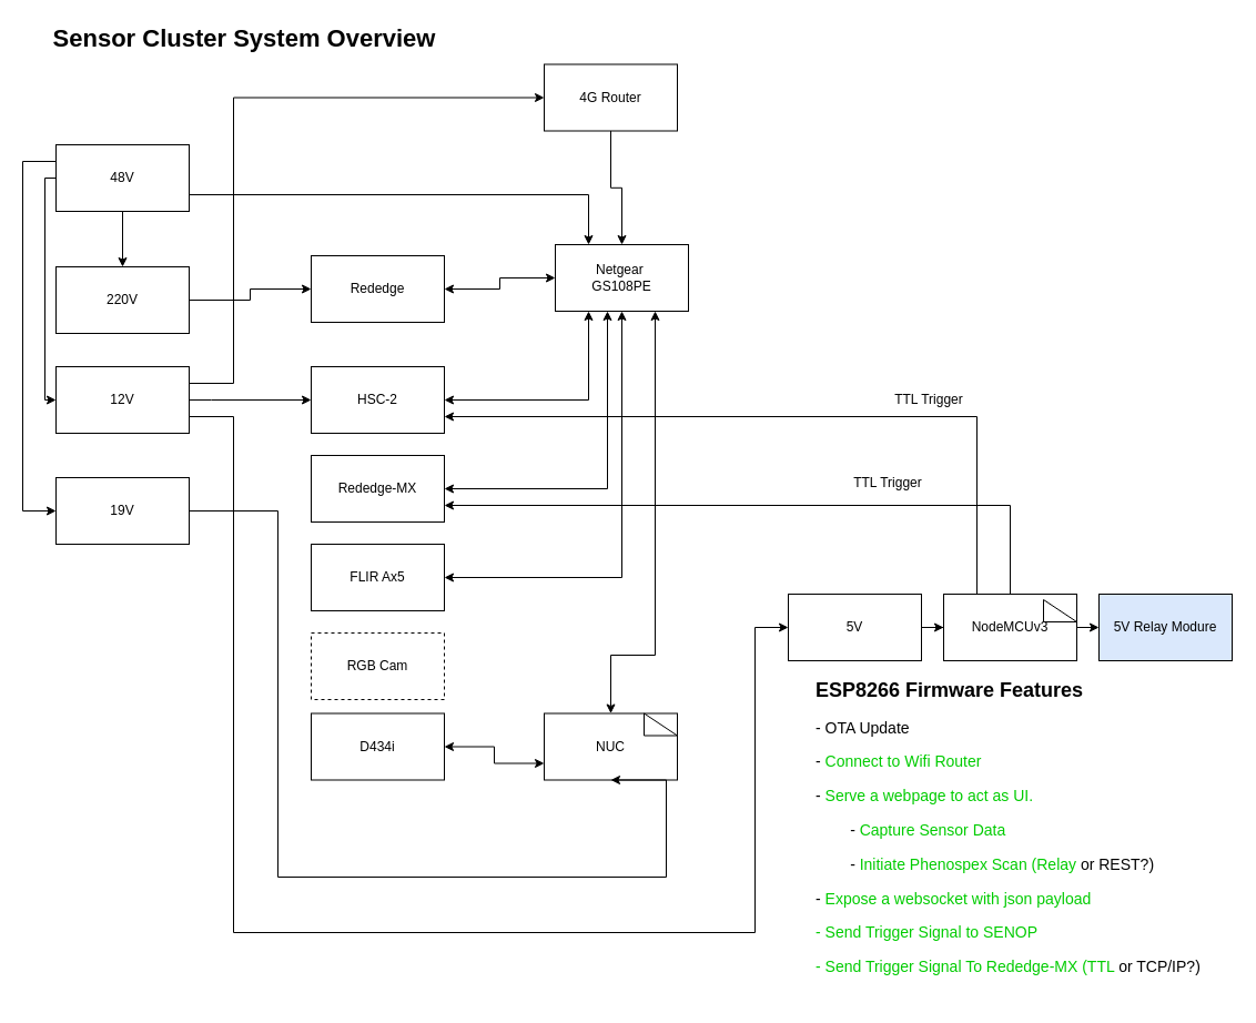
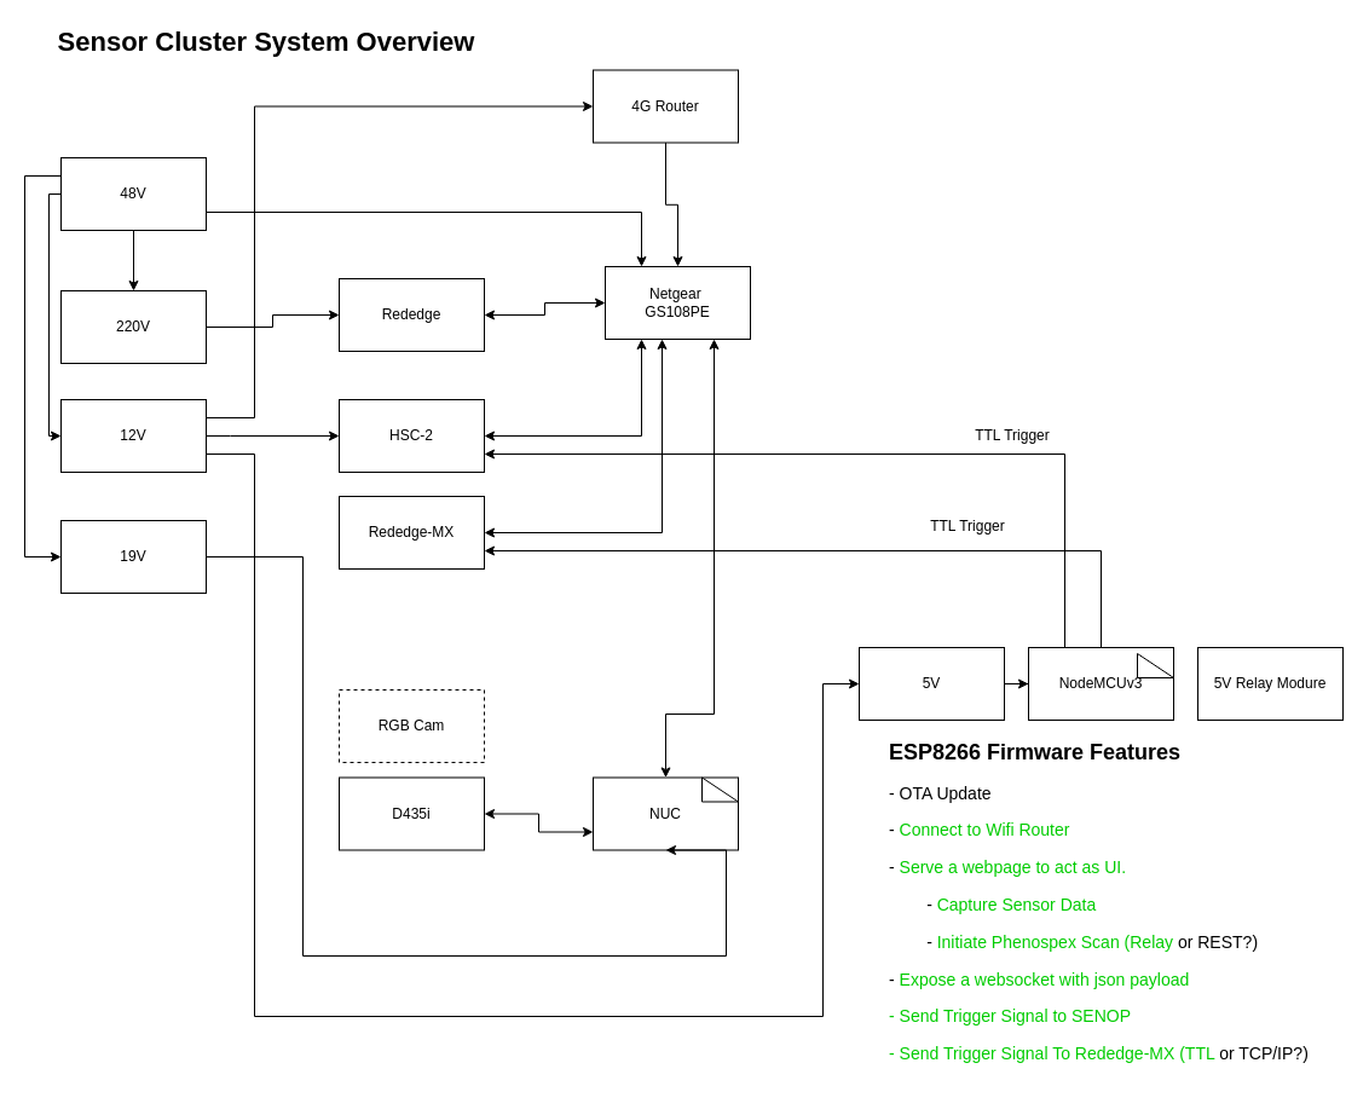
  <mxCell id="0" />
  <mxCell id="1" parent="0" />
  <mxCell id="2" style="edgeStyle=orthogonalEdgeStyle;rounded=0;orthogonalLoop=1;jettySize=auto;html=1;exitX=1;exitY=0.5;exitDx=0;exitDy=0;entryX=0.25;entryY=1;entryDx=0;entryDy=0;startArrow=classic;startFill=1;" parent="1" source="3" target="9" edge="1"><mxGeometry relative="1" as="geometry"><Array as="points"><mxPoint x="530" y="360" /></Array></mxGeometry></mxCell>
  <mxCell id="3" value="HSC-2" style="rounded=0;whiteSpace=wrap;html=1;" parent="1" vertex="1"><mxGeometry x="280" y="330" width="120" height="60" as="geometry" /></mxCell>
  <mxCell id="4" style="edgeStyle=orthogonalEdgeStyle;rounded=0;orthogonalLoop=1;jettySize=auto;html=1;exitX=1;exitY=0.5;exitDx=0;exitDy=0;startArrow=classic;startFill=1;" parent="1" source="5" target="9" edge="1"><mxGeometry relative="1" as="geometry"><mxPoint x="540" y="330" as="targetPoint" /><Array as="points"><mxPoint x="547" y="440" /></Array></mxGeometry></mxCell>
  <mxCell id="5" value="Rededge-MX" style="rounded=0;whiteSpace=wrap;html=1;" parent="1" vertex="1"><mxGeometry x="280" y="410" width="120" height="60" as="geometry" /></mxCell>
- <mxCell id="6" value="FLIR Ax5" style="rounded=0;whiteSpace=wrap;html=1;" parent="1" vertex="1"><mxGeometry x="280" y="490" width="120" height="60" as="geometry" /></mxCell>
- <mxCell id="7" value="D434i" style="rounded=0;whiteSpace=wrap;html=1;" parent="1" vertex="1"><mxGeometry x="280" y="642.5" width="120" height="60" as="geometry" /></mxCell>
- <mxCell id="8" style="edgeStyle=orthogonalEdgeStyle;rounded=0;orthogonalLoop=1;jettySize=auto;html=1;startArrow=classic;startFill=1;" parent="1" source="9" target="6" edge="1"><mxGeometry relative="1" as="geometry"><Array as="points"><mxPoint x="560" y="520" /></Array></mxGeometry></mxCell>
+ <mxCell id="7" value="D435i" style="rounded=0;whiteSpace=wrap;html=1;" parent="1" vertex="1"><mxGeometry x="280" y="642.5" width="120" height="60" as="geometry" /></mxCell>
  <mxCell id="9" value="Netgear&amp;nbsp;&lt;br&gt;GS108PE" style="rounded=0;whiteSpace=wrap;html=1;" parent="1" vertex="1"><mxGeometry x="500" y="220" width="120" height="60" as="geometry" /></mxCell>
  <mxCell id="10" style="edgeStyle=orthogonalEdgeStyle;rounded=0;orthogonalLoop=1;jettySize=auto;html=1;exitX=0;exitY=0.75;exitDx=0;exitDy=0;startArrow=classic;startFill=1;" parent="1" source="12" target="7" edge="1"><mxGeometry relative="1" as="geometry" /></mxCell>
  <mxCell id="11" style="edgeStyle=orthogonalEdgeStyle;rounded=0;orthogonalLoop=1;jettySize=auto;html=1;startArrow=classic;startFill=1;exitX=0.5;exitY=0;exitDx=0;exitDy=0;" parent="1" source="12" edge="1"><mxGeometry relative="1" as="geometry"><mxPoint x="410" y="717.5" as="sourcePoint" /><Array as="points"><mxPoint x="550" y="590" /><mxPoint x="590" y="590" /></Array><mxPoint x="590" y="280" as="targetPoint" /></mxGeometry></mxCell>
  <mxCell id="12" value="NUC" style="rounded=0;whiteSpace=wrap;html=1;" parent="1" vertex="1"><mxGeometry x="490" y="642.5" width="120" height="60" as="geometry" /></mxCell>
  <mxCell id="13" style="edgeStyle=orthogonalEdgeStyle;rounded=0;orthogonalLoop=1;jettySize=auto;html=1;exitX=1;exitY=0.5;exitDx=0;exitDy=0;entryX=0;entryY=0.5;entryDx=0;entryDy=0;startArrow=classic;startFill=1;" parent="1" source="14" target="9" edge="1"><mxGeometry relative="1" as="geometry" /></mxCell>
  <mxCell id="14" value="Rededge" style="rounded=0;whiteSpace=wrap;html=1;" parent="1" vertex="1"><mxGeometry x="280" y="230" width="120" height="60" as="geometry" /></mxCell>
  <mxCell id="15" style="edgeStyle=orthogonalEdgeStyle;rounded=0;orthogonalLoop=1;jettySize=auto;html=1;exitX=1;exitY=0.5;exitDx=0;exitDy=0;entryX=0;entryY=0.5;entryDx=0;entryDy=0;" parent="1" source="16" target="14" edge="1"><mxGeometry relative="1" as="geometry" /></mxCell>
  <mxCell id="16" value="220V" style="rounded=0;whiteSpace=wrap;html=1;" parent="1" vertex="1"><mxGeometry x="50" y="240" width="120" height="60" as="geometry" /></mxCell>
  <mxCell id="17" style="edgeStyle=orthogonalEdgeStyle;rounded=0;orthogonalLoop=1;jettySize=auto;html=1;exitX=0.5;exitY=1;exitDx=0;exitDy=0;" parent="1" source="21" target="16" edge="1"><mxGeometry relative="1" as="geometry" /></mxCell>
  <mxCell id="18" style="edgeStyle=orthogonalEdgeStyle;rounded=0;orthogonalLoop=1;jettySize=auto;html=1;exitX=0;exitY=0.5;exitDx=0;exitDy=0;entryX=0;entryY=0.5;entryDx=0;entryDy=0;" parent="1" source="21" target="25" edge="1"><mxGeometry relative="1" as="geometry"><Array as="points"><mxPoint x="40" y="160" /><mxPoint x="40" y="360" /></Array></mxGeometry></mxCell>
  <mxCell id="19" style="edgeStyle=orthogonalEdgeStyle;rounded=0;orthogonalLoop=1;jettySize=auto;html=1;exitX=0;exitY=0.25;exitDx=0;exitDy=0;entryX=0;entryY=0.5;entryDx=0;entryDy=0;startArrow=none;startFill=0;" parent="1" source="21" target="27" edge="1"><mxGeometry relative="1" as="geometry"><Array as="points"><mxPoint x="20" y="145" /><mxPoint x="20" y="460" /></Array></mxGeometry></mxCell>
  <mxCell id="20" style="edgeStyle=orthogonalEdgeStyle;rounded=0;orthogonalLoop=1;jettySize=auto;html=1;exitX=1;exitY=0.75;exitDx=0;exitDy=0;entryX=0.25;entryY=0;entryDx=0;entryDy=0;startArrow=none;startFill=0;" parent="1" source="21" target="9" edge="1"><mxGeometry relative="1" as="geometry"><Array as="points"><mxPoint x="530" y="175" /></Array></mxGeometry></mxCell>
  <mxCell id="21" value="48V" style="rounded=0;whiteSpace=wrap;html=1;" parent="1" vertex="1"><mxGeometry x="50" y="130" width="120" height="60" as="geometry" /></mxCell>
  <mxCell id="22" style="edgeStyle=orthogonalEdgeStyle;rounded=0;orthogonalLoop=1;jettySize=auto;html=1;exitX=1;exitY=0.5;exitDx=0;exitDy=0;" parent="1" source="25" target="3" edge="1"><mxGeometry relative="1" as="geometry"><Array as="points"><mxPoint x="190" y="360" /><mxPoint x="190" y="360" /></Array></mxGeometry></mxCell>
  <mxCell id="23" style="edgeStyle=orthogonalEdgeStyle;rounded=0;orthogonalLoop=1;jettySize=auto;html=1;exitX=1;exitY=0.25;exitDx=0;exitDy=0;entryX=0;entryY=0.5;entryDx=0;entryDy=0;startArrow=none;startFill=0;" parent="1" source="25" target="29" edge="1"><mxGeometry relative="1" as="geometry"><Array as="points"><mxPoint x="210" y="345" /><mxPoint x="210" y="88" /><mxPoint x="490" y="88" /></Array></mxGeometry></mxCell>
  <mxCell id="24" style="edgeStyle=orthogonalEdgeStyle;rounded=0;orthogonalLoop=1;jettySize=auto;html=1;exitX=1;exitY=0.75;exitDx=0;exitDy=0;fontColor=#000000;entryX=0;entryY=0.5;entryDx=0;entryDy=0;" edge="1" parent="1" source="25" target="42"><mxGeometry relative="1" as="geometry"><mxPoint x="210" y="830" as="targetPoint" /><Array as="points"><mxPoint x="210" y="375" /><mxPoint x="210" y="840" /><mxPoint x="680" y="840" /><mxPoint x="680" y="565" /></Array></mxGeometry></mxCell>
  <mxCell id="25" value="12V" style="rounded=0;whiteSpace=wrap;html=1;" parent="1" vertex="1"><mxGeometry x="50" y="330" width="120" height="60" as="geometry" /></mxCell>
  <mxCell id="26" style="edgeStyle=orthogonalEdgeStyle;rounded=0;orthogonalLoop=1;jettySize=auto;html=1;exitX=1;exitY=0.5;exitDx=0;exitDy=0;entryX=0.5;entryY=1;entryDx=0;entryDy=0;startArrow=none;startFill=0;" parent="1" source="27" target="12" edge="1"><mxGeometry relative="1" as="geometry"><Array as="points"><mxPoint x="250" y="460" /><mxPoint x="250" y="790" /><mxPoint x="600" y="790" /></Array></mxGeometry></mxCell>
  <mxCell id="27" value="19V" style="rounded=0;whiteSpace=wrap;html=1;" parent="1" vertex="1"><mxGeometry x="50" y="430" width="120" height="60" as="geometry" /></mxCell>
  <mxCell id="28" style="edgeStyle=orthogonalEdgeStyle;rounded=0;orthogonalLoop=1;jettySize=auto;html=1;exitX=0.5;exitY=1;exitDx=0;exitDy=0;entryX=0.5;entryY=0;entryDx=0;entryDy=0;" parent="1" source="29" target="9" edge="1"><mxGeometry relative="1" as="geometry" /></mxCell>
  <mxCell id="29" value="4G Router" style="rounded=0;whiteSpace=wrap;html=1;" parent="1" vertex="1"><mxGeometry x="490" y="57.5" width="120" height="60" as="geometry" /></mxCell>
  <mxCell id="30" style="edgeStyle=orthogonalEdgeStyle;rounded=0;orthogonalLoop=1;jettySize=auto;html=1;exitX=0.5;exitY=0;exitDx=0;exitDy=0;entryX=1;entryY=0.75;entryDx=0;entryDy=0;startArrow=none;startFill=0;" parent="1" source="32" target="5" edge="1"><mxGeometry relative="1" as="geometry" /></mxCell>
- <mxCell id="31" style="edgeStyle=orthogonalEdgeStyle;rounded=0;orthogonalLoop=1;jettySize=auto;html=1;exitX=1;exitY=0.5;exitDx=0;exitDy=0;entryX=0;entryY=0.5;entryDx=0;entryDy=0;fontColor=#000000;" edge="1" parent="1" source="32" target="40"><mxGeometry relative="1" as="geometry" /></mxCell>
  <mxCell id="32" value="NodeMCUv3" style="rounded=0;whiteSpace=wrap;html=1;" parent="1" vertex="1"><mxGeometry x="850" y="535" width="120" height="60" as="geometry" /></mxCell>
  <mxCell id="33" value="RGB Cam" style="rounded=0;whiteSpace=wrap;html=1;dashed=1;" parent="1" vertex="1"><mxGeometry x="280" y="570" width="120" height="60" as="geometry" /></mxCell>
  <mxCell id="34" value="" style="verticalLabelPosition=bottom;verticalAlign=top;html=1;shape=mxgraph.basic.obtuse_triangle;dx=0;" parent="1" vertex="1"><mxGeometry x="940" y="540" width="30" height="20" as="geometry" /></mxCell>
  <mxCell id="35" value="" style="verticalLabelPosition=bottom;verticalAlign=top;html=1;shape=mxgraph.basic.obtuse_triangle;dx=0;" parent="1" vertex="1"><mxGeometry x="580" y="642.5" width="30" height="20" as="geometry" /></mxCell>
  <mxCell id="36" value="&lt;h1 style=&quot;font-size: 18px&quot;&gt;ESP8266 Firmware Features&lt;/h1&gt;&lt;h1 style=&quot;font-size: 14px&quot;&gt;&lt;p style=&quot;font-weight: 400&quot;&gt;- OTA Update&lt;/p&gt;&lt;p style=&quot;font-weight: 400&quot;&gt;- &lt;font color=&quot;#00cc00&quot; style=&quot;font-size: 14px&quot;&gt;Connect to Wifi Router&lt;/font&gt;&lt;/p&gt;&lt;p style=&quot;font-weight: 400&quot;&gt;- &lt;font color=&quot;#00cc00&quot; style=&quot;font-size: 14px&quot;&gt;Serve a webpage to act as UI.&lt;/font&gt;&lt;/p&gt;&lt;p style=&quot;font-weight: 400&quot;&gt;&lt;span&gt;&#09;&lt;/span&gt;&lt;span style=&quot;white-space: pre&quot;&gt;&#09;&lt;/span&gt;- &lt;font color=&quot;#00cc00&quot; style=&quot;font-size: 14px&quot;&gt;Capture Sensor Data&lt;/font&gt;&lt;br&gt;&lt;/p&gt;&lt;p style=&quot;font-weight: 400&quot;&gt;&lt;span style=&quot;white-space: pre&quot;&gt;&#09;&lt;/span&gt;- &lt;font color=&quot;#00cc00&quot; style=&quot;font-size: 14px&quot;&gt;Initiate Phenospex Scan (Relay&lt;/font&gt; or REST?)&lt;br&gt;&lt;/p&gt;&lt;p style=&quot;font-weight: 400&quot;&gt;- &lt;font color=&quot;#00cc00&quot; style=&quot;font-size: 14px&quot;&gt;Expose a websocket with json payload&lt;/font&gt;&lt;/p&gt;&lt;p style=&quot;font-weight: 400&quot;&gt;&lt;font color=&quot;#00cc00&quot; style=&quot;font-size: 14px&quot;&gt;- Send Trigger Signal to SENOP&lt;/font&gt;&lt;/p&gt;&lt;p style=&quot;font-weight: 400&quot;&gt;&lt;font color=&quot;#00cc00&quot; style=&quot;font-size: 14px&quot;&gt;- Send Trigger Signal To Rededge-MX (TTL &lt;/font&gt;or TCP/IP?)&lt;/p&gt;&lt;/h1&gt;" style="text;html=1;strokeColor=none;fillColor=none;spacing=5;spacingTop=-20;whiteSpace=wrap;overflow=hidden;rounded=0;" parent="1" vertex="1"><mxGeometry x="730" y="610" width="360" height="290" as="geometry" /></mxCell>
  <mxCell id="37" value="" style="edgeStyle=orthogonalEdgeStyle;rounded=0;orthogonalLoop=1;jettySize=auto;html=1;exitX=0.25;exitY=0;exitDx=0;exitDy=0;entryX=1;entryY=0.75;entryDx=0;entryDy=0;startArrow=none;startFill=0;endArrow=classic;endFill=1;" parent="1" source="32" target="3" edge="1"><mxGeometry relative="1" as="geometry"><mxPoint x="880" y="535" as="sourcePoint" /><mxPoint x="830" y="402.5" as="targetPoint" /></mxGeometry></mxCell>
  <mxCell id="38" value="TTL Trigger" style="text;html=1;strokeColor=none;fillColor=none;align=center;verticalAlign=middle;whiteSpace=wrap;rounded=0;" parent="1" vertex="1"><mxGeometry x="797" y="345" width="80" height="30" as="geometry" /></mxCell>
  <mxCell id="39" value="TTL Trigger" style="text;html=1;strokeColor=none;fillColor=none;align=center;verticalAlign=middle;whiteSpace=wrap;rounded=0;" vertex="1" parent="1"><mxGeometry x="760" y="420" width="80" height="30" as="geometry" /></mxCell>
- <mxCell id="40" value="&lt;font color=&quot;#000000&quot;&gt;5V Relay Modure&lt;/font&gt;" style="rounded=0;whiteSpace=wrap;html=1;fontColor=#00CC00;fillColor=#dae8fc;" vertex="1" parent="1"><mxGeometry x="990" y="535" width="120" height="60" as="geometry" /></mxCell>
+ <mxCell id="40" value="&lt;font color=&quot;#000000&quot;&gt;5V Relay Modure&lt;/font&gt;" style="rounded=0;whiteSpace=wrap;html=1;fontColor=#00CC00;" vertex="1" parent="1"><mxGeometry x="990" y="535" width="120" height="60" as="geometry" /></mxCell>
  <mxCell id="41" style="edgeStyle=orthogonalEdgeStyle;rounded=0;orthogonalLoop=1;jettySize=auto;html=1;exitX=1;exitY=0.5;exitDx=0;exitDy=0;fontColor=#000000;" edge="1" parent="1" source="42" target="32"><mxGeometry relative="1" as="geometry" /></mxCell>
  <mxCell id="42" value="&lt;font color=&quot;#000000&quot;&gt;5V&lt;/font&gt;" style="rounded=0;whiteSpace=wrap;html=1;fontColor=#00CC00;" vertex="1" parent="1"><mxGeometry x="710" y="535" width="120" height="60" as="geometry" /></mxCell>
  <mxCell id="43" value="&lt;font style=&quot;font-size: 22px&quot;&gt;&lt;b&gt;Sensor Cluster System Overview&lt;/b&gt;&lt;/font&gt;" style="text;html=1;strokeColor=none;fillColor=none;align=center;verticalAlign=middle;whiteSpace=wrap;rounded=0;fontSize=18;fontColor=#000000;strokeWidth=2;" vertex="1" parent="1"><mxGeometry x="20" y="20" width="400" height="30" as="geometry" /></mxCell>
